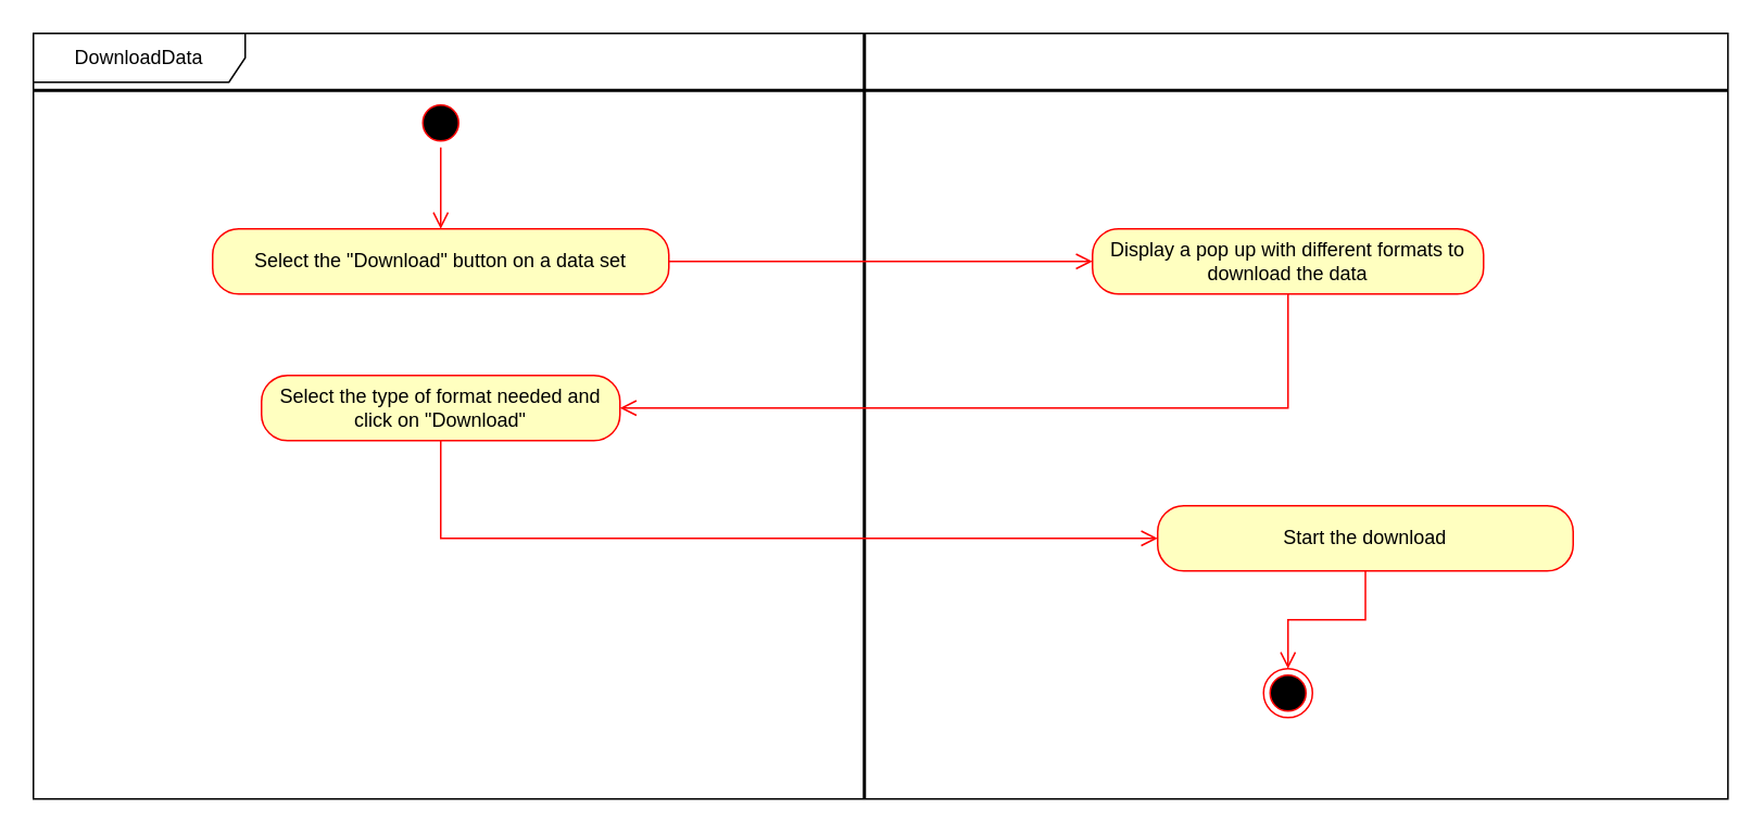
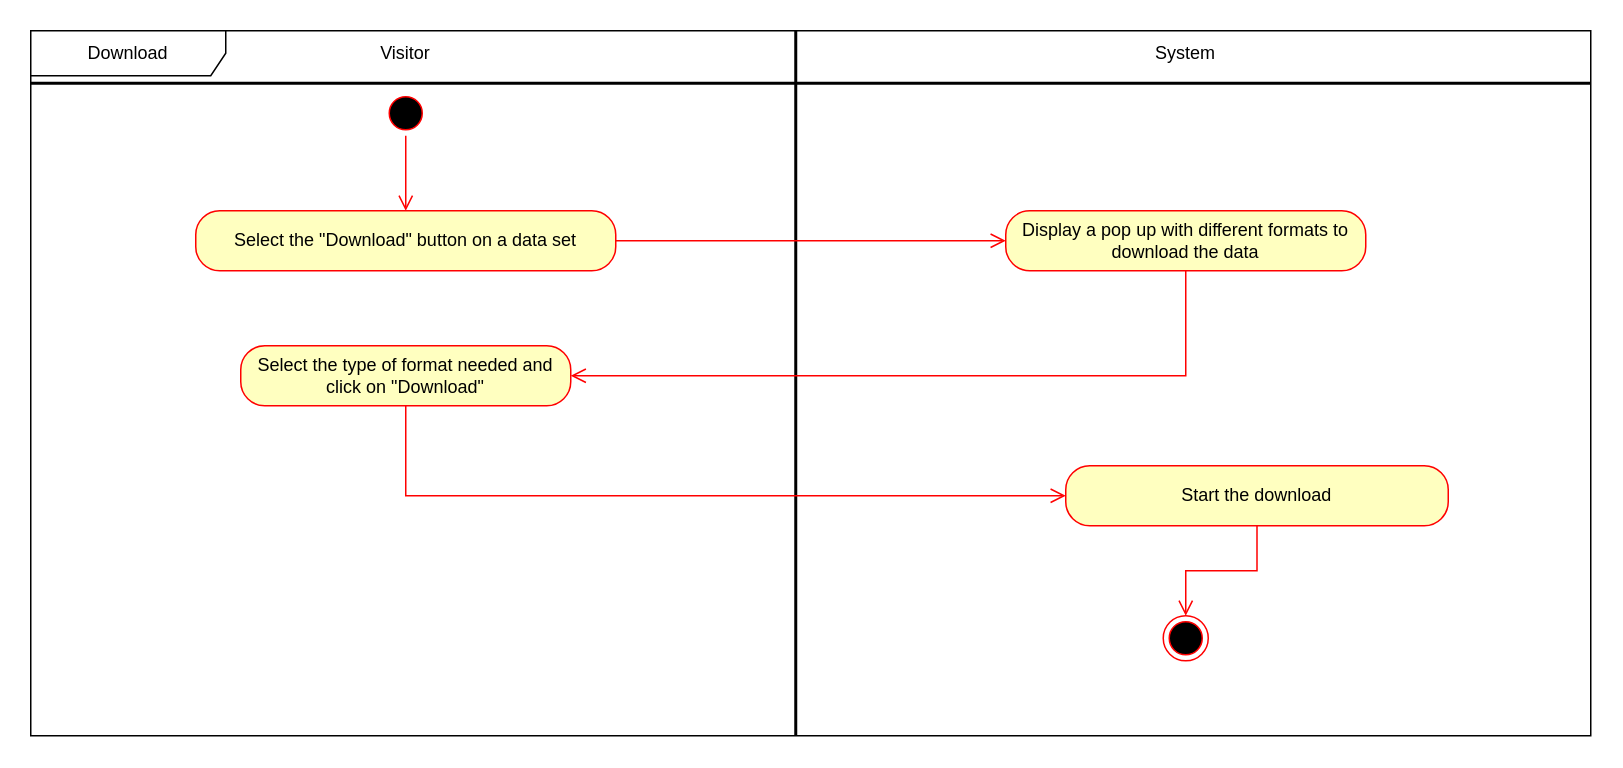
  <mxCell id="0" />
  <mxCell id="1" parent="0" />
- <mxCell id="2" value="DownloadData" style="shape=umlFrame;whiteSpace=wrap;html=1;width=130;height=30;" parent="1" vertex="1"><mxGeometry x="20" y="20" width="1040" height="470" as="geometry" /></mxCell>
+ <mxCell id="2" value="Download" style="shape=umlFrame;whiteSpace=wrap;html=1;width=130;height=30;" parent="1" vertex="1"><mxGeometry x="20" y="20" width="1040" height="470" as="geometry" /></mxCell>
  <mxCell id="3" value="" style="line;strokeWidth=2;direction=south;html=1;" parent="1" vertex="1"><mxGeometry x="525" y="20" width="10" height="470" as="geometry" /></mxCell>
  <mxCell id="4" value="" style="ellipse;html=1;shape=startState;fillColor=#000000;strokeColor=#ff0000;" parent="1" vertex="1"><mxGeometry x="255" y="60" width="30" height="30" as="geometry" /></mxCell>
  <mxCell id="5" value="" style="edgeStyle=orthogonalEdgeStyle;html=1;verticalAlign=bottom;endArrow=open;endSize=8;strokeColor=#ff0000;rounded=0;" parent="1" source="4" target="10" edge="1"><mxGeometry relative="1" as="geometry"><mxPoint x="270" y="140" as="targetPoint" /></mxGeometry></mxCell>
  <mxCell id="6" value="" style="ellipse;html=1;shape=endState;fillColor=#000000;strokeColor=#ff0000;" parent="1" vertex="1"><mxGeometry x="775" y="410" width="30" height="30" as="geometry" /></mxCell>
  <mxCell id="7" value="" style="line;strokeWidth=2;html=1;" parent="1" vertex="1"><mxGeometry x="20" y="50" width="1040" height="10" as="geometry" /></mxCell>
+ <mxCell id="8" value="Visitor" style="text;html=1;strokeColor=none;fillColor=none;align=center;verticalAlign=middle;whiteSpace=wrap;rounded=0;" parent="1" vertex="1"><mxGeometry x="215" y="20" width="110" height="30" as="geometry" /></mxCell>
+ <mxCell id="9" value="System" style="text;html=1;strokeColor=none;fillColor=none;align=center;verticalAlign=middle;whiteSpace=wrap;rounded=0;" parent="1" vertex="1"><mxGeometry x="760" y="20" width="60" height="30" as="geometry" /></mxCell>
  <mxCell id="10" value="Select the &quot;Download&quot; button on a data set" style="rounded=1;whiteSpace=wrap;html=1;arcSize=40;fontColor=#000000;fillColor=#ffffc0;strokeColor=#ff0000;" parent="1" vertex="1"><mxGeometry x="130" y="140" width="280" height="40" as="geometry" /></mxCell>
  <mxCell id="11" value="" style="edgeStyle=orthogonalEdgeStyle;html=1;verticalAlign=bottom;endArrow=open;endSize=8;strokeColor=#ff0000;rounded=0;" parent="1" source="10" target="12" edge="1"><mxGeometry relative="1" as="geometry"><mxPoint x="275" y="240" as="targetPoint" /></mxGeometry></mxCell>
  <mxCell id="12" value="Display a pop up with different formats to download the data" style="rounded=1;whiteSpace=wrap;html=1;arcSize=40;fontColor=#000000;fillColor=#ffffc0;strokeColor=#ff0000;" parent="1" vertex="1"><mxGeometry x="670" y="140" width="240" height="40" as="geometry" /></mxCell>
  <mxCell id="13" value="" style="edgeStyle=orthogonalEdgeStyle;html=1;verticalAlign=bottom;endArrow=open;endSize=8;strokeColor=#ff0000;rounded=0;" parent="1" source="12" target="14" edge="1"><mxGeometry relative="1" as="geometry"><mxPoint x="270" y="300" as="targetPoint" /><Array as="points"><mxPoint x="790" y="250" /></Array></mxGeometry></mxCell>
  <mxCell id="14" value="Select the type of format needed and click on &quot;Download&quot;" style="rounded=1;whiteSpace=wrap;html=1;arcSize=40;fontColor=#000000;fillColor=#ffffc0;strokeColor=#ff0000;" parent="1" vertex="1"><mxGeometry x="160" y="230" width="220" height="40" as="geometry" /></mxCell>
  <mxCell id="15" value="" style="edgeStyle=orthogonalEdgeStyle;html=1;verticalAlign=bottom;endArrow=open;endSize=8;strokeColor=#ff0000;rounded=0;" parent="1" source="14" target="16" edge="1"><mxGeometry relative="1" as="geometry"><mxPoint x="690" y="330" as="targetPoint" /><Array as="points"><mxPoint x="270" y="330" /><mxPoint x="790" y="330" /></Array></mxGeometry></mxCell>
  <mxCell id="16" value="Start the download" style="rounded=1;whiteSpace=wrap;html=1;arcSize=40;fontColor=#000000;fillColor=#ffffc0;strokeColor=#ff0000;" parent="1" vertex="1"><mxGeometry x="710" y="310" width="255" height="40" as="geometry" /></mxCell>
  <mxCell id="17" value="" style="edgeStyle=orthogonalEdgeStyle;html=1;verticalAlign=bottom;endArrow=open;endSize=8;strokeColor=#ff0000;rounded=0;" parent="1" source="16" target="6" edge="1"><mxGeometry relative="1" as="geometry"><mxPoint x="790" y="460" as="targetPoint" /></mxGeometry></mxCell>
